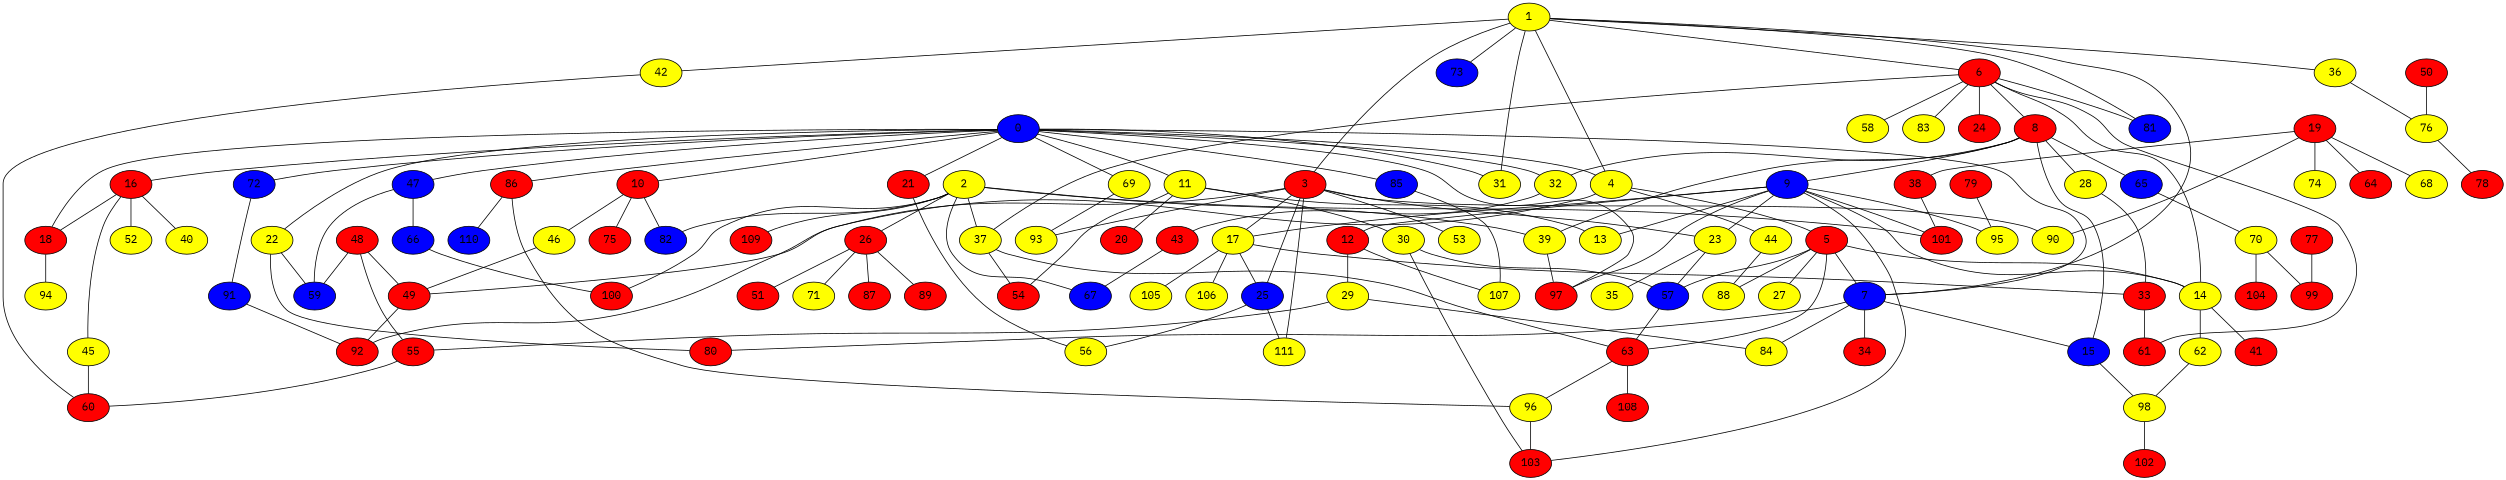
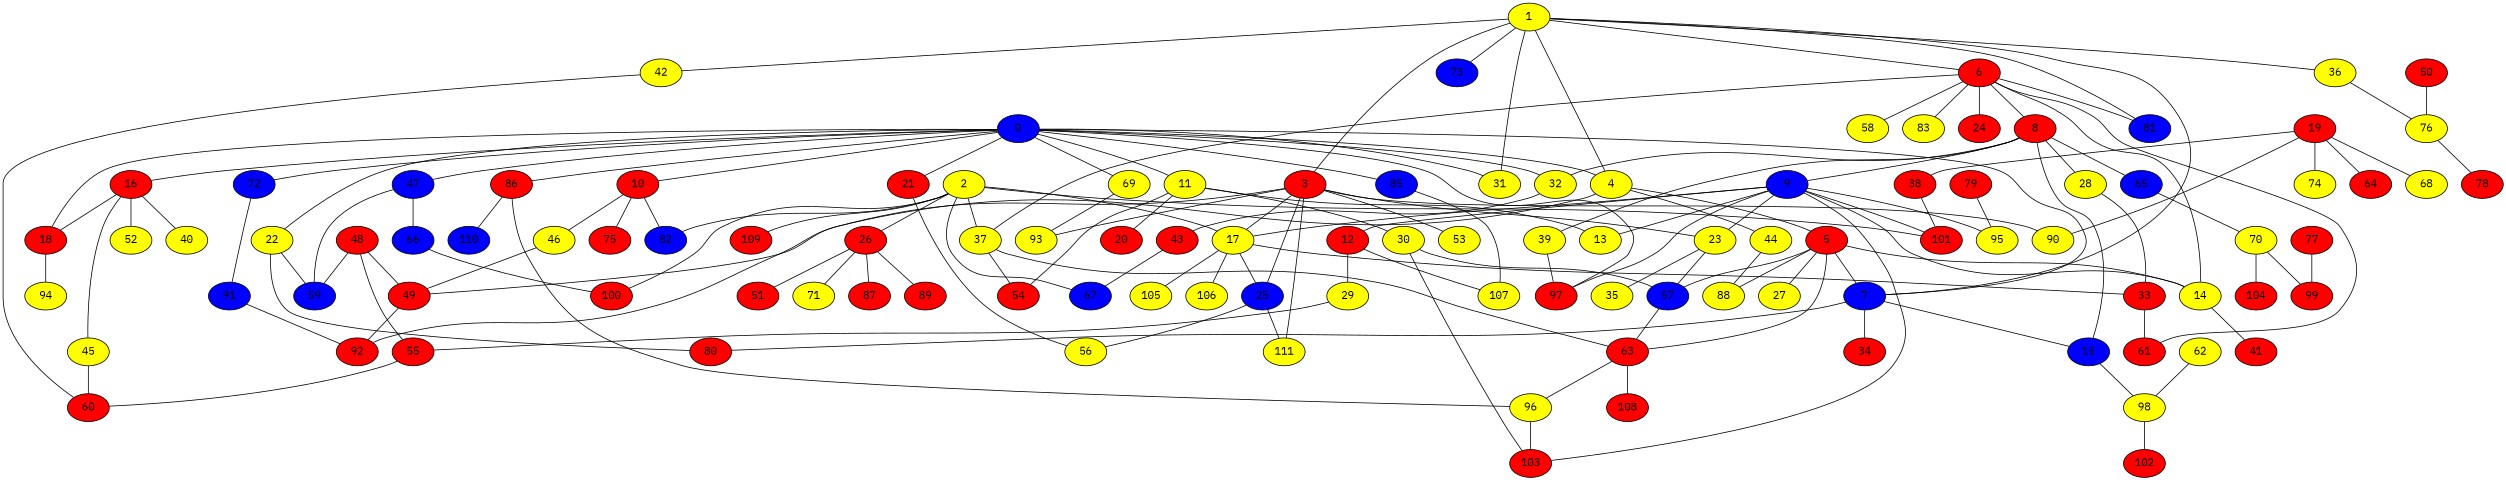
  graph {
    fontname="IBM Plex Mono"
    node [fillcolor=yellow fontname="IBM Plex Mono" style=filled]
    edge [fontname="IBM Plex Mono"]
    0 [fillcolor=blue]
    4
    7 [fillcolor=blue]
    10 [fillcolor=red]
    11
    16 [fillcolor=red]
    18 [fillcolor=red]
    21 [fillcolor=red]
    22
    31
    32
    47 [fillcolor=blue]
    69
    72 [fillcolor=blue]
    85 [fillcolor=blue]
    86 [fillcolor=red]
    97 [fillcolor=red]
    5 [fillcolor=red]
    44
    49 [fillcolor=red]
    15 [fillcolor=blue]
    34 [fillcolor=red]
    80 [fillcolor=red]
-   84
    82 [fillcolor=blue]
    46
    75 [fillcolor=red]
    13
    20 [fillcolor=red]
    30
    54 [fillcolor=red]
    40
    45
    52
    94
    56
    59 [fillcolor=blue]
    43 [fillcolor=red]
    66 [fillcolor=blue]
    93
    91 [fillcolor=blue]
    107
    96
    110 [fillcolor=blue]
    1
    3 [fillcolor=red]
    6 [fillcolor=red]
    36
    42
    73 [fillcolor=blue]
    81 [fillcolor=blue]
    2
    17
    26 [fillcolor=red]
    37
    67 [fillcolor=blue]
    100 [fillcolor=red]
    101 [fillcolor=red]
    109 [fillcolor=red]
    23
    25 [fillcolor=blue]
    53
    90
    92 [fillcolor=red]
    111
    14
    8 [fillcolor=red]
    24 [fillcolor=red]
    58
    61 [fillcolor=red]
    83
    76
    60 [fillcolor=red]
    33 [fillcolor=red]
    105
    106
    51 [fillcolor=red]
    71
    87 [fillcolor=red]
    89 [fillcolor=red]
    63 [fillcolor=red]
    57 [fillcolor=blue]
    35
    27
    88
    41 [fillcolor=red]
    62
    108 [fillcolor=red]
    9 [fillcolor=blue]
    28
    39
    65 [fillcolor=blue]
    98
    12 [fillcolor=red]
    95
    103 [fillcolor=red]
    70
    29
    55 [fillcolor=red]
    102 [fillcolor=red]
    19 [fillcolor=red]
    38 [fillcolor=red]
    64 [fillcolor=red]
    68
    74
    78 [fillcolor=red]
    48 [fillcolor=red]
    50 [fillcolor=red]
    99 [fillcolor=red]
    104 [fillcolor=red]
    77 [fillcolor=red]
    79 [fillcolor=red]
    0 -- 4
    0 -- 7
    0 -- 10
    0 -- 11
    0 -- 16
    0 -- 18
    0 -- 21
    0 -- 22
    0 -- 31
    0 -- 32
    0 -- 47
    0 -- 69
    0 -- 72
    0 -- 85
    0 -- 86
    0 -- 97
    4 -- 5
    4 -- 44
    4 -- 49
    7 -- 15
    7 -- 34
    7 -- 80
-   7 -- 84
    10 -- 82
    10 -- 46
    10 -- 75
    11 -- 13
    11 -- 20
    11 -- 30
    11 -- 54
    16 -- 18
    16 -- 40
    16 -- 45
    16 -- 52
    18 -- 94
    21 -- 56
    22 -- 80
    22 -- 59
    32 -- 43
    47 -- 59
    47 -- 66
    69 -- 93
    72 -- 91
    85 -- 107
    86 -- 96
    86 -- 110
    5 -- 7
    5 -- 14
    5 -- 63
    5 -- 57
    5 -- 27
    5 -- 88
    44 -- 88
    49 -- 92
    15 -- 98
    46 -- 49
    30 -- 57
    30 -- 103
    45 -- 60
    43 -- 67
    66 -- 100
    91 -- 92
    96 -- 103
    1 -- 4
    1 -- 7
    1 -- 31
    1 -- 3
    1 -- 6
    1 -- 36
    1 -- 42
    1 -- 73
    1 -- 81
    3 -- 93
    3 -- 17
    3 -- 23
    3 -- 25
    3 -- 53
    3 -- 90
    3 -- 92
    3 -- 111
    6 -- 81
    6 -- 37
    6 -- 14
    6 -- 8
    6 -- 24
    6 -- 58
    6 -- 61
    6 -- 83
    36 -- 76
    42 -- 60
    2 -- 82
-   2 -- 39
+   2 -- 17
    2 -- 26
    2 -- 37
    2 -- 67
    2 -- 100
    2 -- 101
    2 -- 109
    17 -- 25
    17 -- 33
    17 -- 105
    17 -- 106
    26 -- 51
    26 -- 71
    26 -- 87
    26 -- 89
    37 -- 54
    37 -- 63
    23 -- 57
    23 -- 35
    25 -- 56
    25 -- 111
    14 -- 41
-   14 -- 62
    8 -- 32
    8 -- 15
    8 -- 9
    8 -- 28
    8 -- 39
    8 -- 65
    76 -- 78
    33 -- 61
    63 -- 96
    63 -- 108
    57 -- 63
    62 -- 98
    9 -- 97
    9 -- 13
    9 -- 17
    9 -- 101
    9 -- 23
    9 -- 14
    9 -- 12
    9 -- 95
    9 -- 103
    28 -- 33
    39 -- 97
    65 -- 70
    98 -- 102
    12 -- 107
    12 -- 29
    70 -- 99
    70 -- 104
-   29 -- 84
    29 -- 55
    55 -- 60
    19 -- 90
    19 -- 38
    19 -- 64
    19 -- 68
    19 -- 74
    38 -- 101
    48 -- 49
    48 -- 59
    48 -- 55
    50 -- 76
    77 -- 99
    79 -- 95
  }
